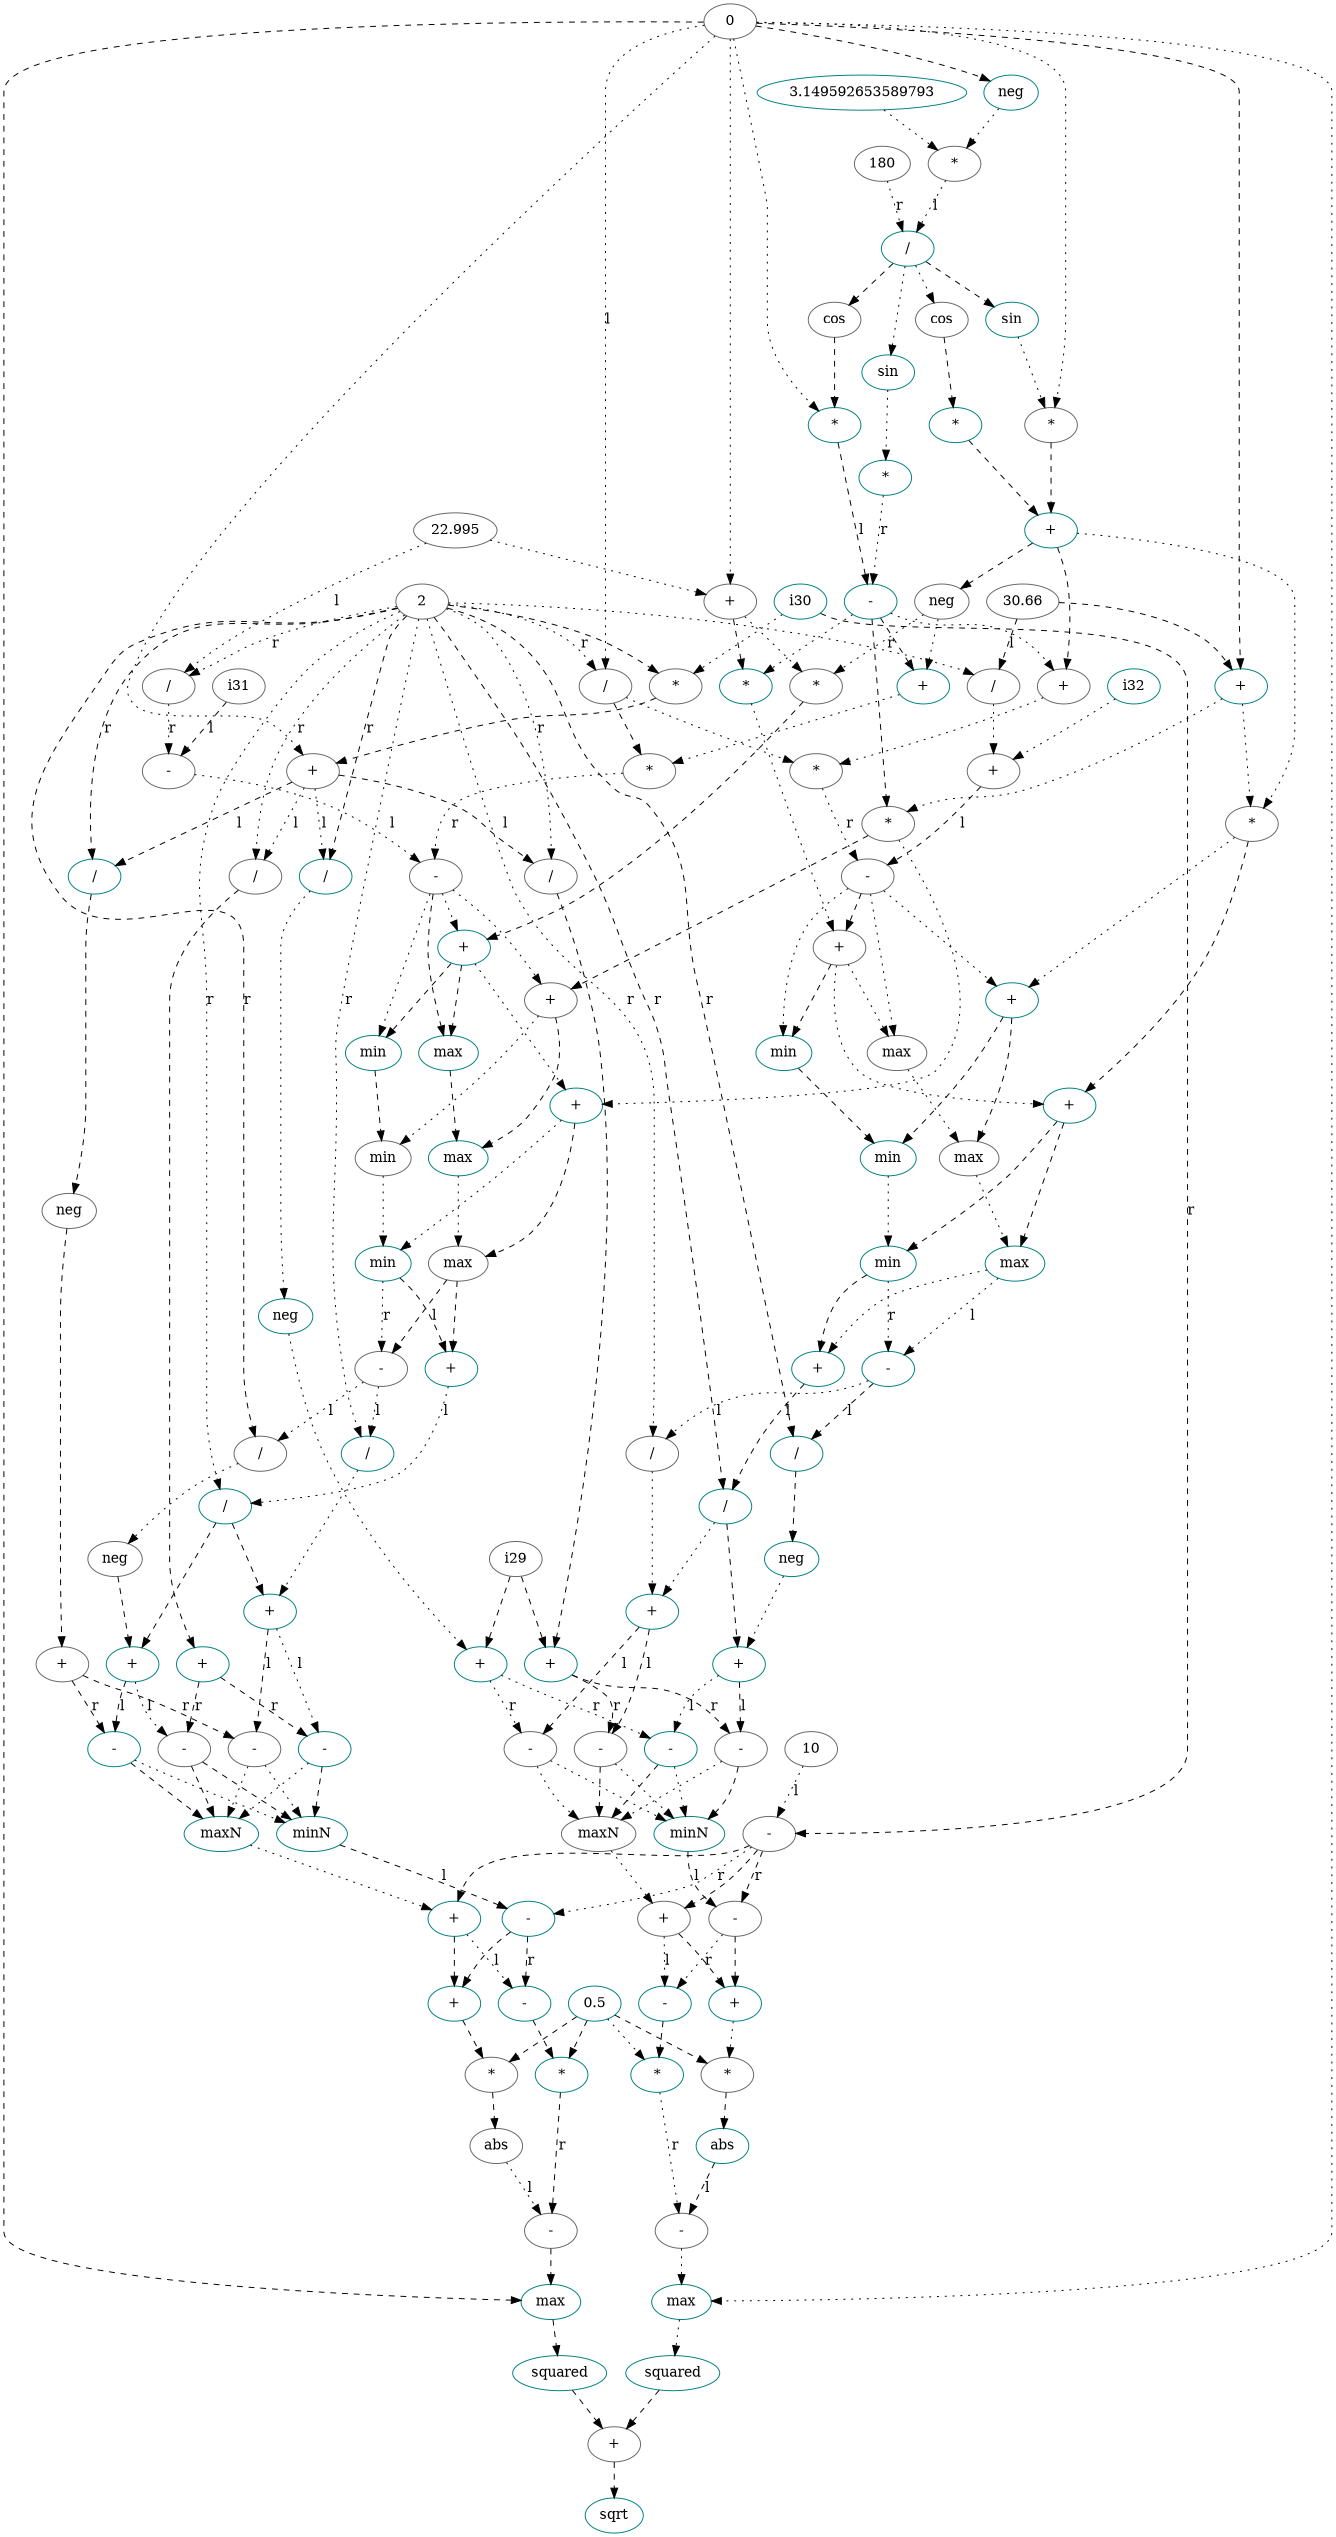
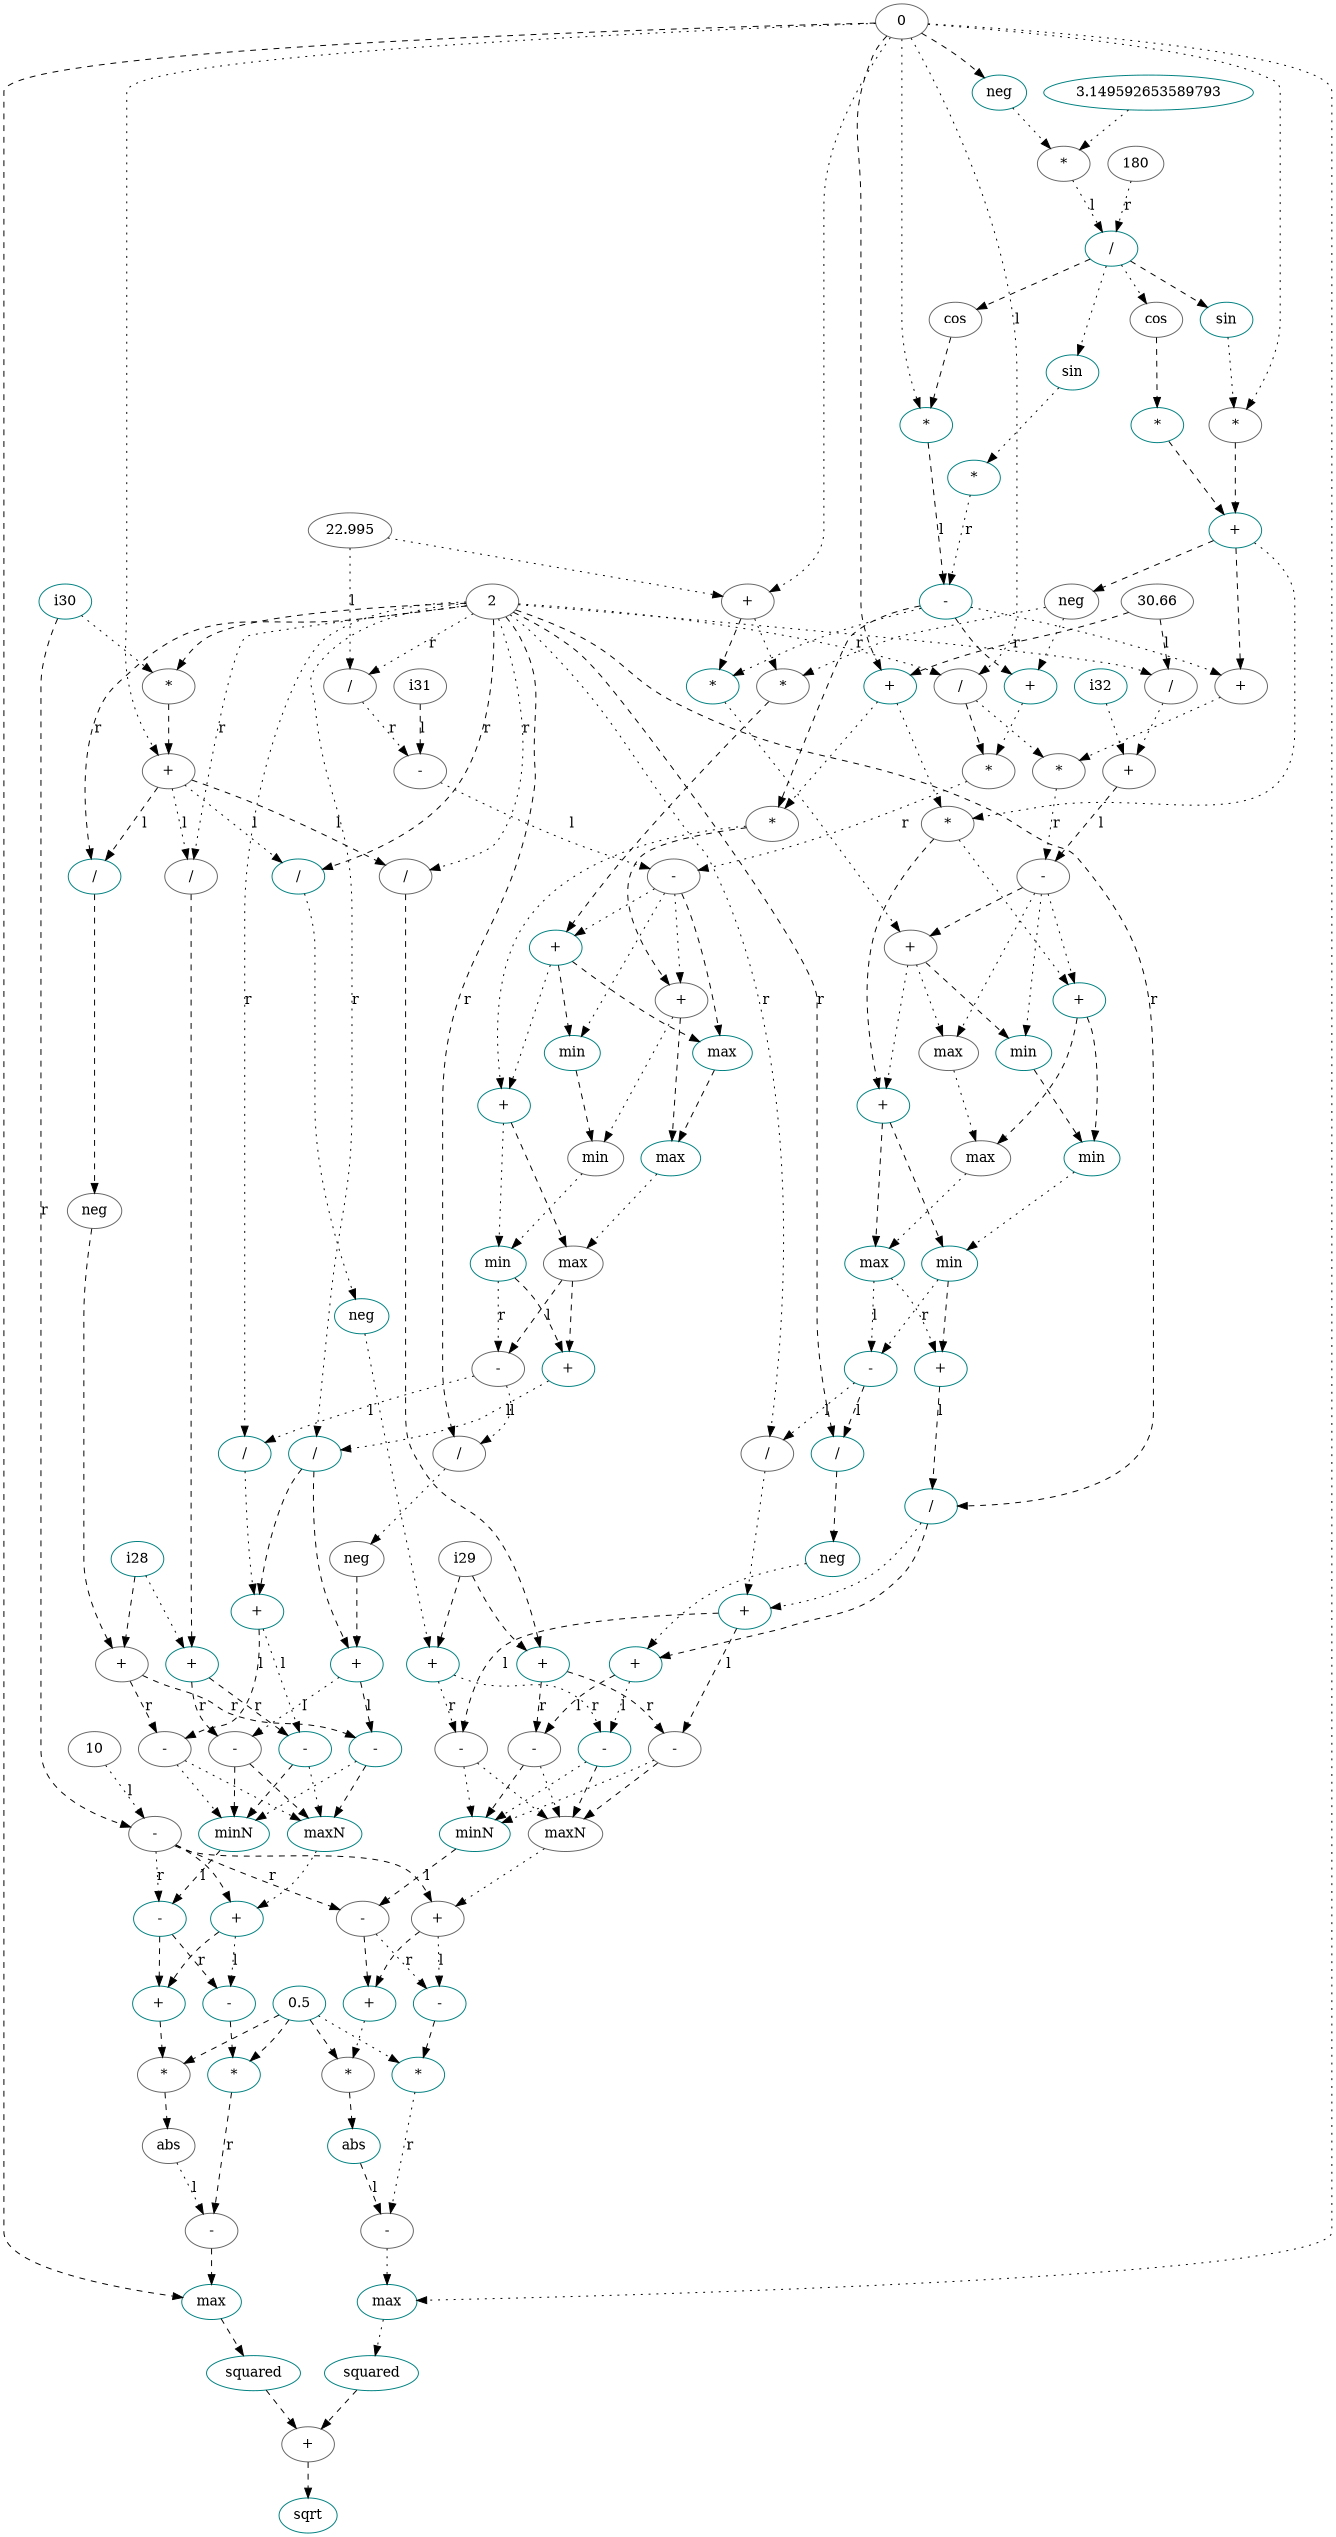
  digraph {
    node [color=teal]
    edge [style=dashed]
    n1 [label=sqrt]
    n2 [color=gray40 label="+"]
    n3 [label=squared]
    n4 [label=squared]
    n5 [label=max]
    n6 [label=max]
    n7 [color=gray40 label="-"]
    n8 [color=gray40 label=0]
    n9 [color=gray40 label="+"]
    n10 [label="+"]
    n11 [color=gray40 label="+"]
    n12 [label="*"]
    n13 [color=gray40 label="*"]
    n14 [color=gray40 label="/"]
    n15 [label=neg]
    n16 [color=gray40 label="/"]
    n17 [color=gray40 label="/"]
    n18 [label="/"]
    n19 [label="/"]
    n20 [color=gray40 label="*"]
    n21 [color=gray40 label="*"]
    n22 [color=gray40 label="*"]
    n23 [label="*"]
    n24 [label="-"]
    n25 [label="+"]
    n26 [color=gray40 label="*"]
    n27 [color=gray40 label="*"]
    n28 [color=gray40 label="*"]
    n29 [color=gray40 label="-"]
    n30 [color=gray40 label=abs]
    n31 [label="*"]
    n32 [label=abs]
    n33 [label="*"]
    n34 [color=gray40 label="*"]
    n35 [label=0.5]
    n36 [color=gray40 label="*"]
    n37 [label="-"]
    n38 [label="-"]
    n39 [label="+"]
    n40 [label="+"]
    n41 [label="-"]
    n42 [label="+"]
    n43 [color=gray40 label="+"]
    n44 [color=gray40 label="-"]
    n45 [label=maxN]
    n46 [color=gray40 label="-"]
    n47 [label=minN]
    n48 [color=gray40 label=maxN]
    n49 [label=minN]
    n50 [label="-"]
    n51 [label="-"]
    n52 [color=gray40 label="-"]
    n53 [color=gray40 label="-"]
    n54 [color=gray40 label=10]
    n55 [label=i30]
    n56 [color=gray40 label="*"]
    n57 [label="-"]
    n58 [color=gray40 label="-"]
    n59 [color=gray40 label="-"]
    n60 [color=gray40 label="-"]
    n61 [label="+"]
    n62 [color=gray40 label="+"]
    n63 [label="+"]
    n64 [label="+"]
    n65 [label="+"]
    n66 [label="+"]
    n67 [label="+"]
    n68 [label="+"]
    n69 [label="/"]
    n70 [color=gray40 label=neg]
+   n71 [label=i28]
    n72 [color=gray40 label=neg]
    n73 [label="/"]
    n74 [label="/"]
    n75 [label=neg]
    n76 [color=gray40 label=i29]
    n77 [label=neg]
    n78 [color=gray40 label="/"]
    n79 [label="+"]
    n80 [color=gray40 label=2]
    n81 [color=gray40 label="/"]
    n82 [label="/"]
    n83 [color=gray40 label="/"]
    n84 [color=gray40 label="/"]
    n85 [color=gray40 label="-"]
    n86 [color=gray40 label="+"]
    n87 [color=gray40 label="-"]
    n88 [label="+"]
    n89 [label="-"]
    n90 [label=min]
    n91 [color=gray40 label=max]
    n92 [label=min]
    n93 [label=max]
    n94 [color=gray40 label=min]
    n95 [label="+"]
    n96 [label=max]
    n97 [label=min]
    n98 [label="+"]
    n99 [color=gray40 label=max]
    n100 [label=min]
    n101 [color=gray40 label="+"]
    n102 [label="+"]
    n103 [label=max]
    n104 [label=min]
    n105 [label="+"]
    n106 [color=gray40 label="+"]
    n107 [color=gray40 label=max]
    n108 [color=gray40 label="-"]
    n109 [label="+"]
    n110 [color=gray40 label="+"]
    n111 [color=gray40 label="-"]
    n112 [color=gray40 label=neg]
    n113 [color=gray40 label=30.66]
    n114 [label="*"]
    n115 [label="*"]
    n116 [color=gray40 label=i31]
    n117 [color=gray40 label=22.995]
    n118 [color=gray40 label=cos]
    n119 [label=sin]
    n120 [label=i32]
    n121 [label=sin]
    n122 [color=gray40 label=cos]
    n123 [label="/"]
    n124 [color=gray40 label=180]
    n125 [label=3.149592653589793]
    n2 -> n1
    n3 -> n2
    n4 -> n2
    n5 -> n3
    n6 -> n4 [style=dotted]
    n7 -> n5
    n8 -> n5
    n8 -> n6 [style=dotted]
    n8 -> n9 [style=dotted]
    n8 -> n10
    n8 -> n11 [style=dotted]
    n8 -> n12 [style=dotted]
    n8 -> n13 [style=dotted]
    n8 -> n14 [label=l style=dotted]
    n8 -> n15
    n9 -> n16 [label=l style=dotted]
    n9 -> n17 [label=l]
    n9 -> n18 [label=l]
    n9 -> n19 [label=l style=dotted]
    n10 -> n20 [style=dotted]
    n10 -> n21 [style=dotted]
    n11 -> n22 [style=dotted]
    n11 -> n23
    n12 -> n24 [label=l]
    n13 -> n25
    n14 -> n26
    n14 -> n27 [style=dotted]
    n15 -> n28 [style=dotted]
    n16 -> n64
    n17 -> n68
    n18 -> n72
    n19 -> n77 [style=dotted]
    n20 -> n95 [style=dotted]
    n20 -> n101
    n21 -> n98
    n21 -> n105 [style=dotted]
    n22 -> n102
    n23 -> n106 [style=dotted]
    n24 -> n20
    n24 -> n23 [style=dotted]
    n24 -> n109
    n24 -> n110 [style=dotted]
    n25 -> n21 [style=dotted]
    n25 -> n110
    n25 -> n112
    n26 -> n108 [label=r style=dotted]
    n27 -> n111 [label=r style=dotted]
    n28 -> n123 [label=l style=dotted]
    n29 -> n6 [style=dotted]
    n30 -> n7 [label=l style=dotted]
    n31 -> n7 [label=r]
    n32 -> n29 [label=l]
    n33 -> n29 [label=r style=dotted]
    n34 -> n30
    n35 -> n31
    n35 -> n33 [style=dotted]
    n35 -> n34
    n35 -> n36
    n36 -> n32
    n37 -> n31
    n38 -> n33
    n39 -> n34
    n40 -> n37 [label=l style=dotted]
    n40 -> n39
    n41 -> n37 [label=r]
    n41 -> n39
    n42 -> n36 [style=dotted]
    n43 -> n38 [label=l style=dotted]
    n43 -> n42
    n44 -> n38 [label=r style=dotted]
    n44 -> n42
    n45 -> n40 [style=dotted]
    n46 -> n40
    n46 -> n41 [label=r style=dotted]
    n46 -> n43
    n46 -> n44 [label=r]
    n47 -> n41 [label=l]
    n48 -> n43 [style=dotted]
    n49 -> n44 [label=l]
    n50 -> n45
    n50 -> n47 [style=dotted]
    n51 -> n45 [style=dotted]
    n51 -> n47
    n52 -> n45
    n52 -> n47
    n53 -> n45 [style=dotted]
    n53 -> n47 [style=dotted]
    n54 -> n46 [label=l style=dotted]
    n55 -> n46 [label=r]
    n55 -> n56 [style=dotted]
    n56 -> n9
    n57 -> n48
    n57 -> n49 [style=dotted]
    n58 -> n48
    n58 -> n49 [style=dotted]
    n59 -> n48 [style=dotted]
    n59 -> n49
    n60 -> n48 [style=dotted]
    n60 -> n49 [style=dotted]
    n61 -> n50 [label=l]
    n61 -> n52 [label=l style=dotted]
    n62 -> n50 [label=r]
    n62 -> n53 [label=r]
    n63 -> n51 [label=l style=dotted]
    n63 -> n53 [label=l]
    n64 -> n51 [label=r]
    n64 -> n52 [label=r]
    n65 -> n57 [label=l style=dotted]
    n65 -> n59 [label=l]
    n66 -> n57 [label=r style=dotted]
    n66 -> n60 [label=r style=dotted]
    n67 -> n58 [label=l]
    n67 -> n60 [label=l]
    n68 -> n58 [label=r]
    n68 -> n59 [label=r]
    n69 -> n61
    n69 -> n63
    n70 -> n61
+   n71 -> n62
+   n71 -> n64 [style=dotted]
    n72 -> n62
    n73 -> n63 [style=dotted]
    n74 -> n65
    n74 -> n67 [style=dotted]
    n75 -> n65 [style=dotted]
    n76 -> n66
    n76 -> n68
    n77 -> n66 [style=dotted]
    n78 -> n67 [style=dotted]
    n79 -> n69 [label=l style=dotted]
    n80 -> n14 [label=r style=dotted]
    n80 -> n16 [label=r style=dotted]
    n80 -> n17 [label=r style=dotted]
    n80 -> n18 [label=r]
    n80 -> n19 [label=r]
    n80 -> n56
    n80 -> n69 [label=r style=dotted]
    n80 -> n73 [label=r style=dotted]
    n80 -> n74 [label=r]
    n80 -> n78 [label=r style=dotted]
    n80 -> n81 [label=r]
    n80 -> n82 [label=r]
    n80 -> n83 [label=r style=dotted]
    n80 -> n84 [label=r style=dotted]
    n81 -> n70 [style=dotted]
    n82 -> n75
    n83 -> n85 [label=r style=dotted]
    n84 -> n86 [style=dotted]
    n85 -> n108 [label=l style=dotted]
    n86 -> n111 [label=l]
    n87 -> n73 [label=l style=dotted]
    n87 -> n81 [label=l style=dotted]
    n88 -> n74 [label=l]
    n89 -> n78 [label=l style=dotted]
    n89 -> n82 [label=l]
    n90 -> n79
    n90 -> n87 [label=r style=dotted]
    n91 -> n79
    n91 -> n87 [label=l]
    n92 -> n88
    n92 -> n89 [label=r style=dotted]
    n93 -> n88 [style=dotted]
    n93 -> n89 [label=l style=dotted]
    n94 -> n90 [style=dotted]
    n95 -> n90 [style=dotted]
    n95 -> n91
    n96 -> n91 [style=dotted]
    n97 -> n92 [style=dotted]
    n98 -> n92
    n98 -> n93
    n99 -> n93 [style=dotted]
    n100 -> n94
    n101 -> n94 [style=dotted]
    n101 -> n96
    n102 -> n95 [style=dotted]
    n102 -> n100
    n102 -> n103
    n103 -> n96
    n104 -> n97
    n105 -> n97
    n105 -> n99
    n106 -> n98 [style=dotted]
    n106 -> n104
    n106 -> n107 [style=dotted]
    n107 -> n99 [style=dotted]
    n108 -> n100 [style=dotted]
    n108 -> n101 [style=dotted]
    n108 -> n102 [style=dotted]
    n108 -> n103
    n109 -> n26 [style=dotted]
    n110 -> n27 [style=dotted]
    n111 -> n104 [style=dotted]
    n111 -> n105 [style=dotted]
    n111 -> n106
    n111 -> n107 [style=dotted]
    n112 -> n22 [style=dotted]
    n112 -> n109 [style=dotted]
    n113 -> n10
    n113 -> n84 [label=l]
    n114 -> n24 [label=r style=dotted]
    n115 -> n25
    n116 -> n85 [label=l]
    n117 -> n11 [style=dotted]
    n117 -> n83 [label=l style=dotted]
    n118 -> n12
    n119 -> n114 [style=dotted]
    n120 -> n86 [style=dotted]
    n121 -> n13 [style=dotted]
    n122 -> n115
    n123 -> n118
    n123 -> n119 [style=dotted]
    n123 -> n121
    n123 -> n122 [style=dotted]
    n124 -> n123 [label=r style=dotted]
    n125 -> n28 [style=dotted]
  }
